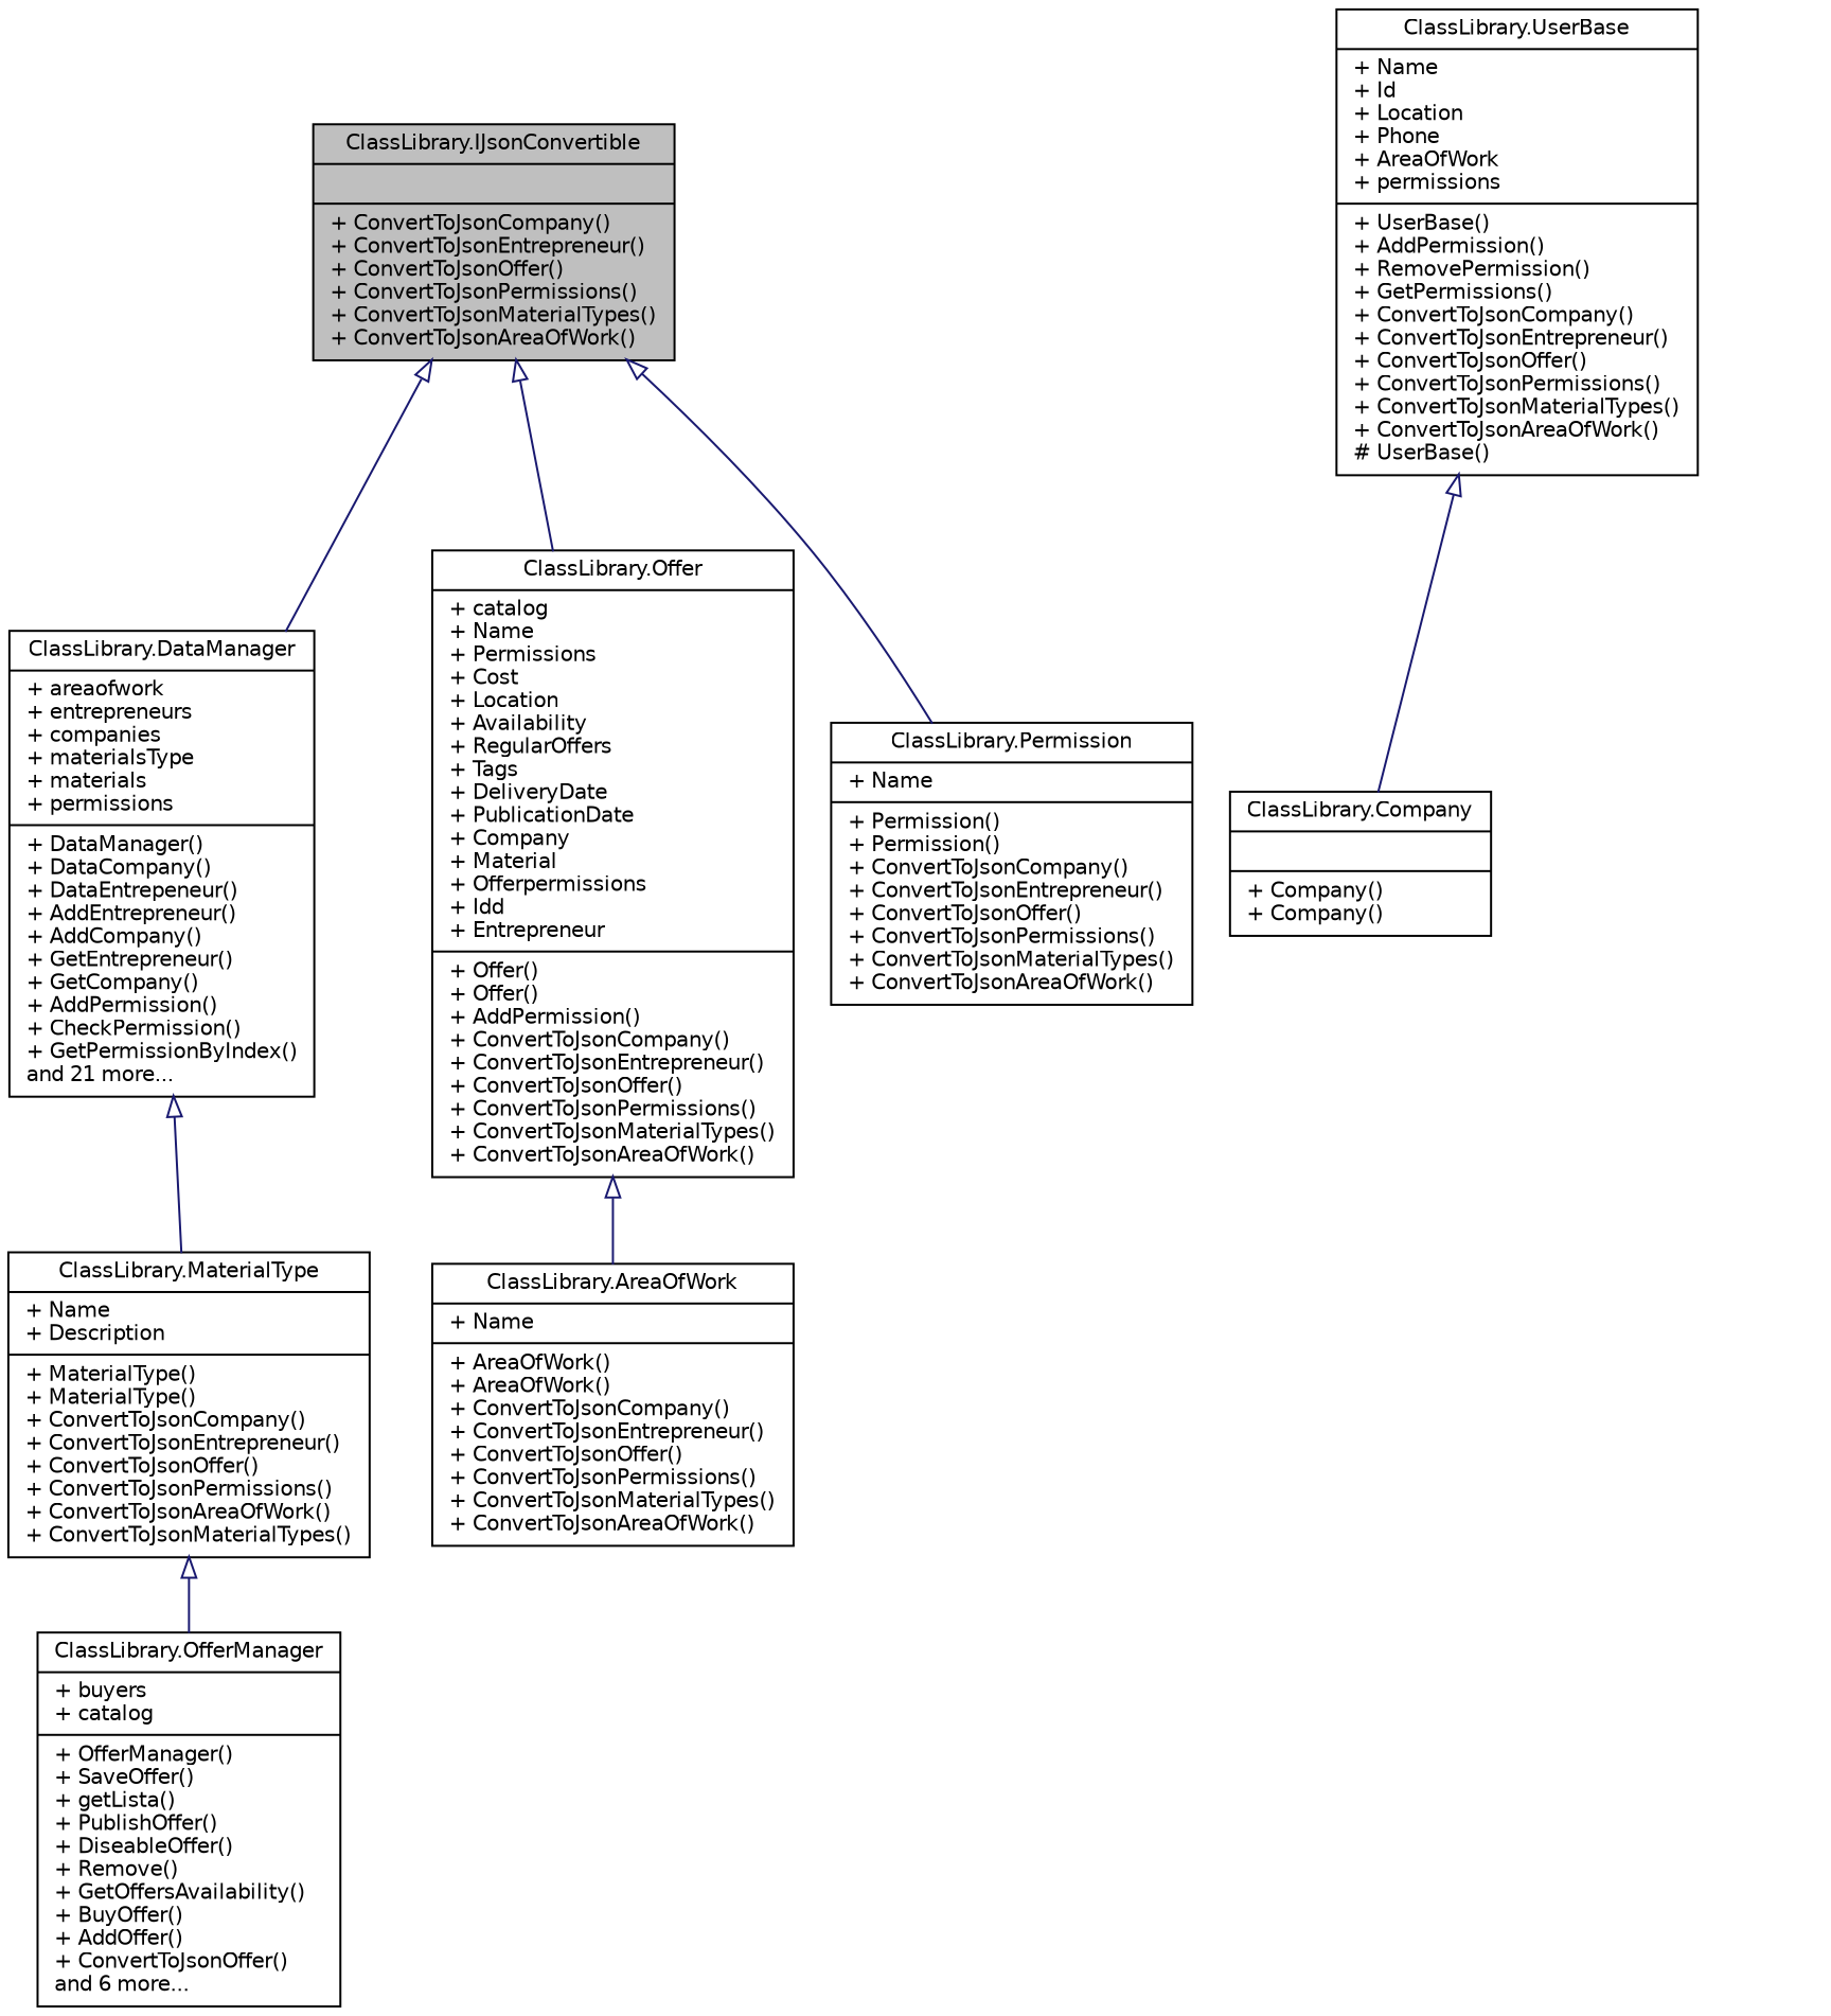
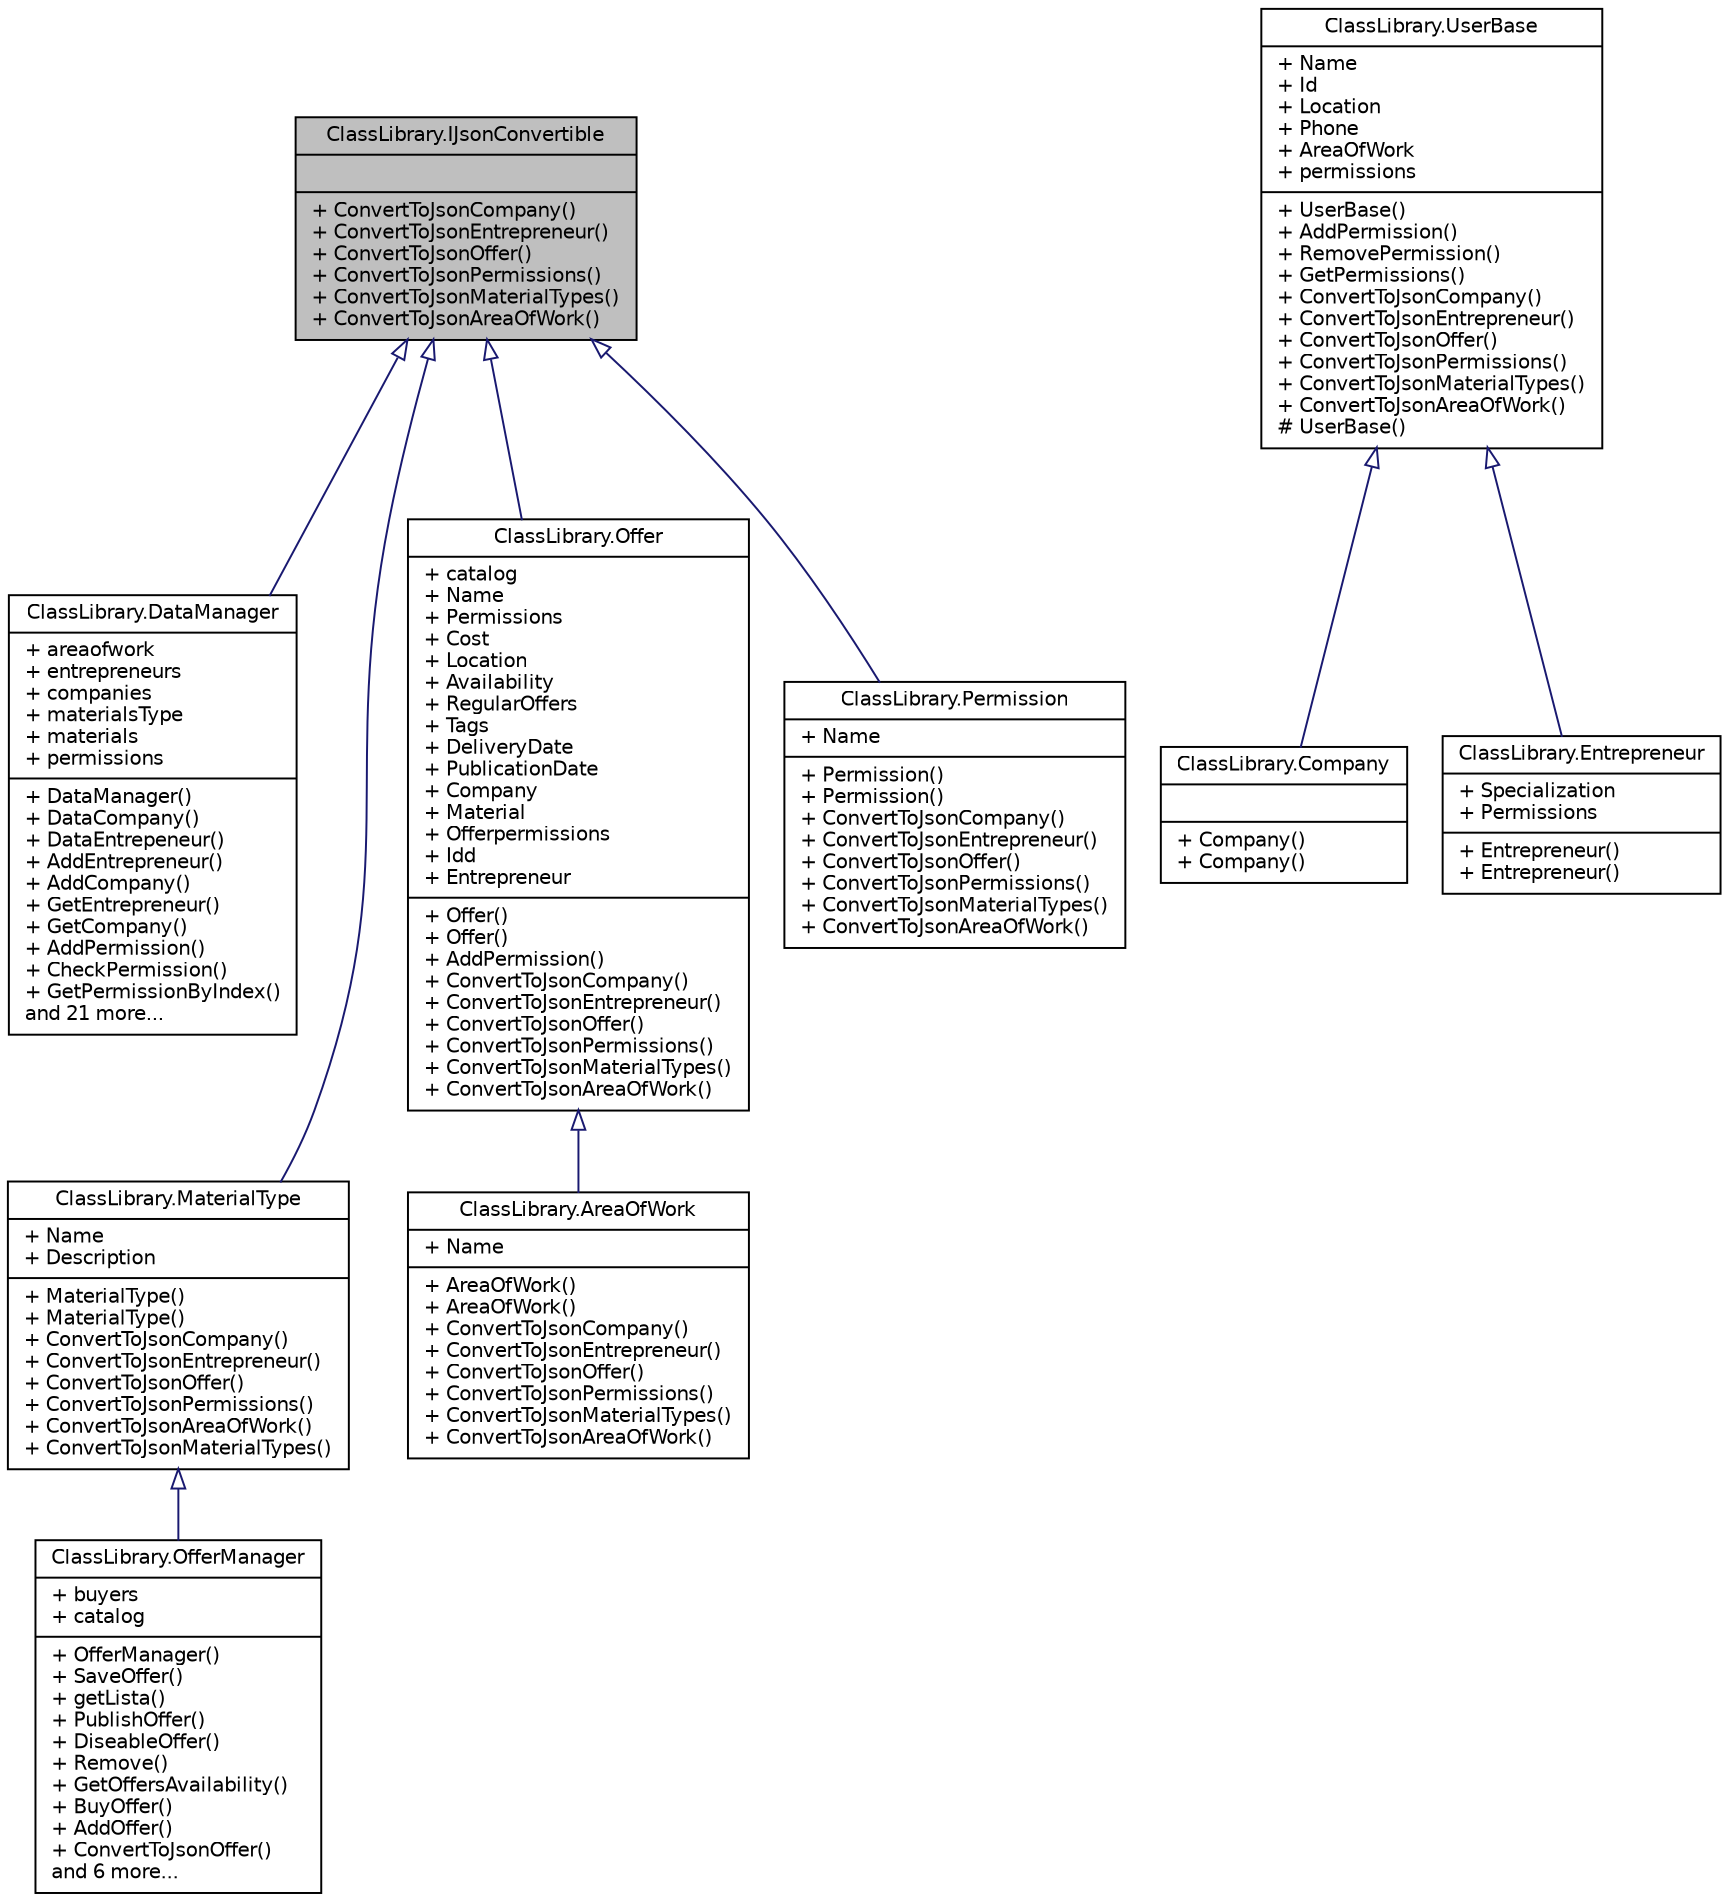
  digraph {
    node [color=black fillcolor=white fontname=Helvetica fontsize=10 shape=record style=filled]
    edge [arrowtail=onormal color=midnightblue dir=back fontname=Helvetica fontsize=10 labelfontname=Helvetica labelfontsize=10 style=solid]
    n1 [fillcolor=grey75 fontcolor=black height=0.2 label="{ClassLibrary.IJsonConvertible\n||+ ConvertToJsonCompany()\l+ ConvertToJsonEntrepreneur()\l+ ConvertToJsonOffer()\l+ ConvertToJsonPermissions()\l+ ConvertToJsonMaterialTypes()\l+ ConvertToJsonAreaOfWork()\l}" width=0.4]
    n2 [height=0.2 label="{ClassLibrary.DataManager\n|+ areaofwork\l+ entrepreneurs\l+ companies\l+ materialsType\l+ materials\l+ permissions\l|+ DataManager()\l+ DataCompany()\l+ DataEntrepeneur()\l+ AddEntrepreneur()\l+ AddCompany()\l+ GetEntrepreneur()\l+ GetCompany()\l+ AddPermission()\l+ CheckPermission()\l+ GetPermissionByIndex()\land 21 more...\l}" width=0.4]
    n3 [height=0.2 label="{ClassLibrary.MaterialType\n|+ Name\l+ Description\l|+ MaterialType()\l+ MaterialType()\l+ ConvertToJsonCompany()\l+ ConvertToJsonEntrepreneur()\l+ ConvertToJsonOffer()\l+ ConvertToJsonPermissions()\l+ ConvertToJsonAreaOfWork()\l+ ConvertToJsonMaterialTypes()\l}" width=0.4]
    n4 [height=0.2 label="{ClassLibrary.Offer\n|+ catalog\l+ Name\l+ Permissions\l+ Cost\l+ Location\l+ Availability\l+ RegularOffers\l+ Tags\l+ DeliveryDate\l+ PublicationDate\l+ Company\l+ Material\l+ Offerpermissions\l+ Idd\l+ Entrepreneur\l|+ Offer()\l+ Offer()\l+ AddPermission()\l+ ConvertToJsonCompany()\l+ ConvertToJsonEntrepreneur()\l+ ConvertToJsonOffer()\l+ ConvertToJsonPermissions()\l+ ConvertToJsonMaterialTypes()\l+ ConvertToJsonAreaOfWork()\l}" width=0.4]
    n5 [height=0.2 label="{ClassLibrary.Permission\n|+ Name\l|+ Permission()\l+ Permission()\l+ ConvertToJsonCompany()\l+ ConvertToJsonEntrepreneur()\l+ ConvertToJsonOffer()\l+ ConvertToJsonPermissions()\l+ ConvertToJsonMaterialTypes()\l+ ConvertToJsonAreaOfWork()\l}" width=0.4]
    n6 [height=0.2 label="{ClassLibrary.AreaOfWork\n|+ Name\l|+ AreaOfWork()\l+ AreaOfWork()\l+ ConvertToJsonCompany()\l+ ConvertToJsonEntrepreneur()\l+ ConvertToJsonOffer()\l+ ConvertToJsonPermissions()\l+ ConvertToJsonMaterialTypes()\l+ ConvertToJsonAreaOfWork()\l}" width=0.4]
    n7 [height=0.2 label="{ClassLibrary.OfferManager\n|+ buyers\l+ catalog\l|+ OfferManager()\l+ SaveOffer()\l+ getLista()\l+ PublishOffer()\l+ DiseableOffer()\l+ Remove()\l+ GetOffersAvailability()\l+ BuyOffer()\l+ AddOffer()\l+ ConvertToJsonOffer()\land 6 more...\l}" width=0.4]
    n8 [height=0.2 label="{ClassLibrary.UserBase\n|+ Name\l+ Id\l+ Location\l+ Phone\l+ AreaOfWork\l+ permissions\l|+ UserBase()\l+ AddPermission()\l+ RemovePermission()\l+ GetPermissions()\l+ ConvertToJsonCompany()\l+ ConvertToJsonEntrepreneur()\l+ ConvertToJsonOffer()\l+ ConvertToJsonPermissions()\l+ ConvertToJsonMaterialTypes()\l+ ConvertToJsonAreaOfWork()\l# UserBase()\l}" width=0.4]
    n9 [height=0.2 label="{ClassLibrary.Company\n||+ Company()\l+ Company()\l}" width=0.4]
+   n10 [height=0.2 label="{ClassLibrary.Entrepreneur\n|+ Specialization\l+ Permissions\l|+ Entrepreneur()\l+ Entrepreneur()\l}" width=0.4]
    n1 -> n2
-   n2 -> n3
+   n1 -> n3
    n1 -> n4
    n1 -> n5
    n3 -> n7
    n4 -> n6
    n8 -> n9
+   n8 -> n10
  }
